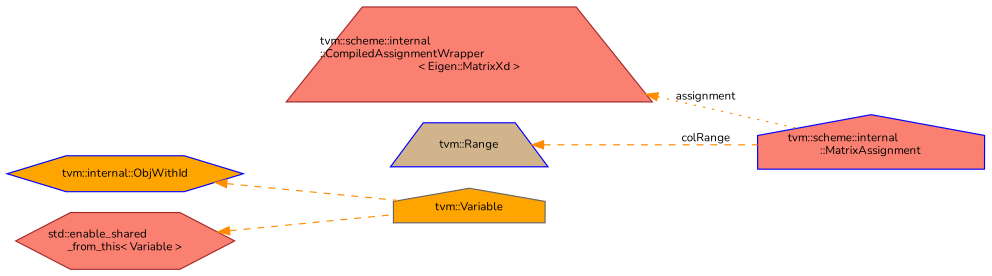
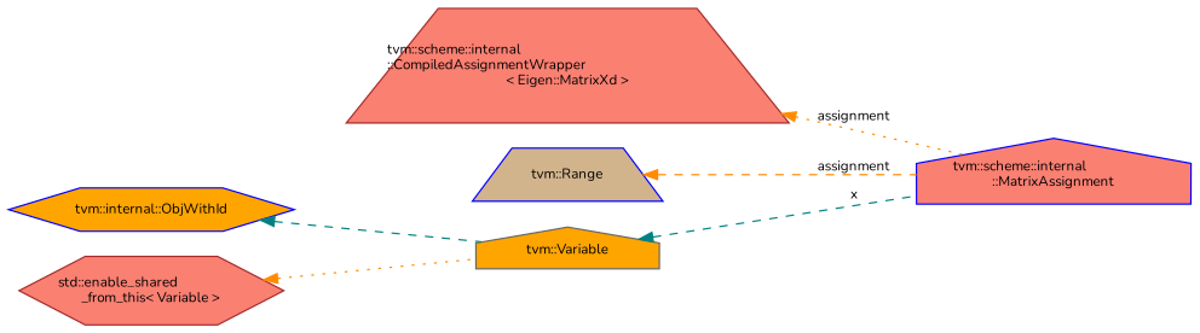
  digraph {
    fontname=Nunito
    rankdir=LR
    node [color=blue fillcolor=salmon fontname=Nunito fontsize=10 shape=house style=filled]
    edge [color=darkorange dir=back fontname=Nunito fontsize=10 labelfontname=Helvetica labelfontsize=10 style=dashed]
    n1 [fontcolor=black height=0.2 label="tvm::scheme::internal\l::MatrixAssignment" width=0.4]
    n2 [color=brown height=0.2 label="tvm::scheme::internal\l::CompiledAssignmentWrapper\l\< Eigen::MatrixXd \>" shape=trapezium width=0.4]
    n3 [fillcolor=tan height=0.2 label="tvm::Range" shape=trapezium width=0.4]
    n4 [color=gray40 fillcolor=orange height=0.2 label="tvm::Variable" width=0.4]
    n5 [fillcolor=orange height=0.2 label="tvm::internal::ObjWithId" shape=hexagon width=0.4]
    n6 [color=brown height=0.2 label="std::enable_shared\l_from_this\< Variable \>" shape=hexagon width=0.4]
    n2 -> n1 [label=" assignment" style=dotted]
-   n3 -> n1 [label=" colRange"]
-   n5 -> n4
-   n6 -> n4
+   n3 -> n1 [label=" assignment"]
+   n4 -> n1 [color=teal label=" x"]
+   n5 -> n4 [color=teal]
+   n6 -> n4 [style=dotted]
  }
